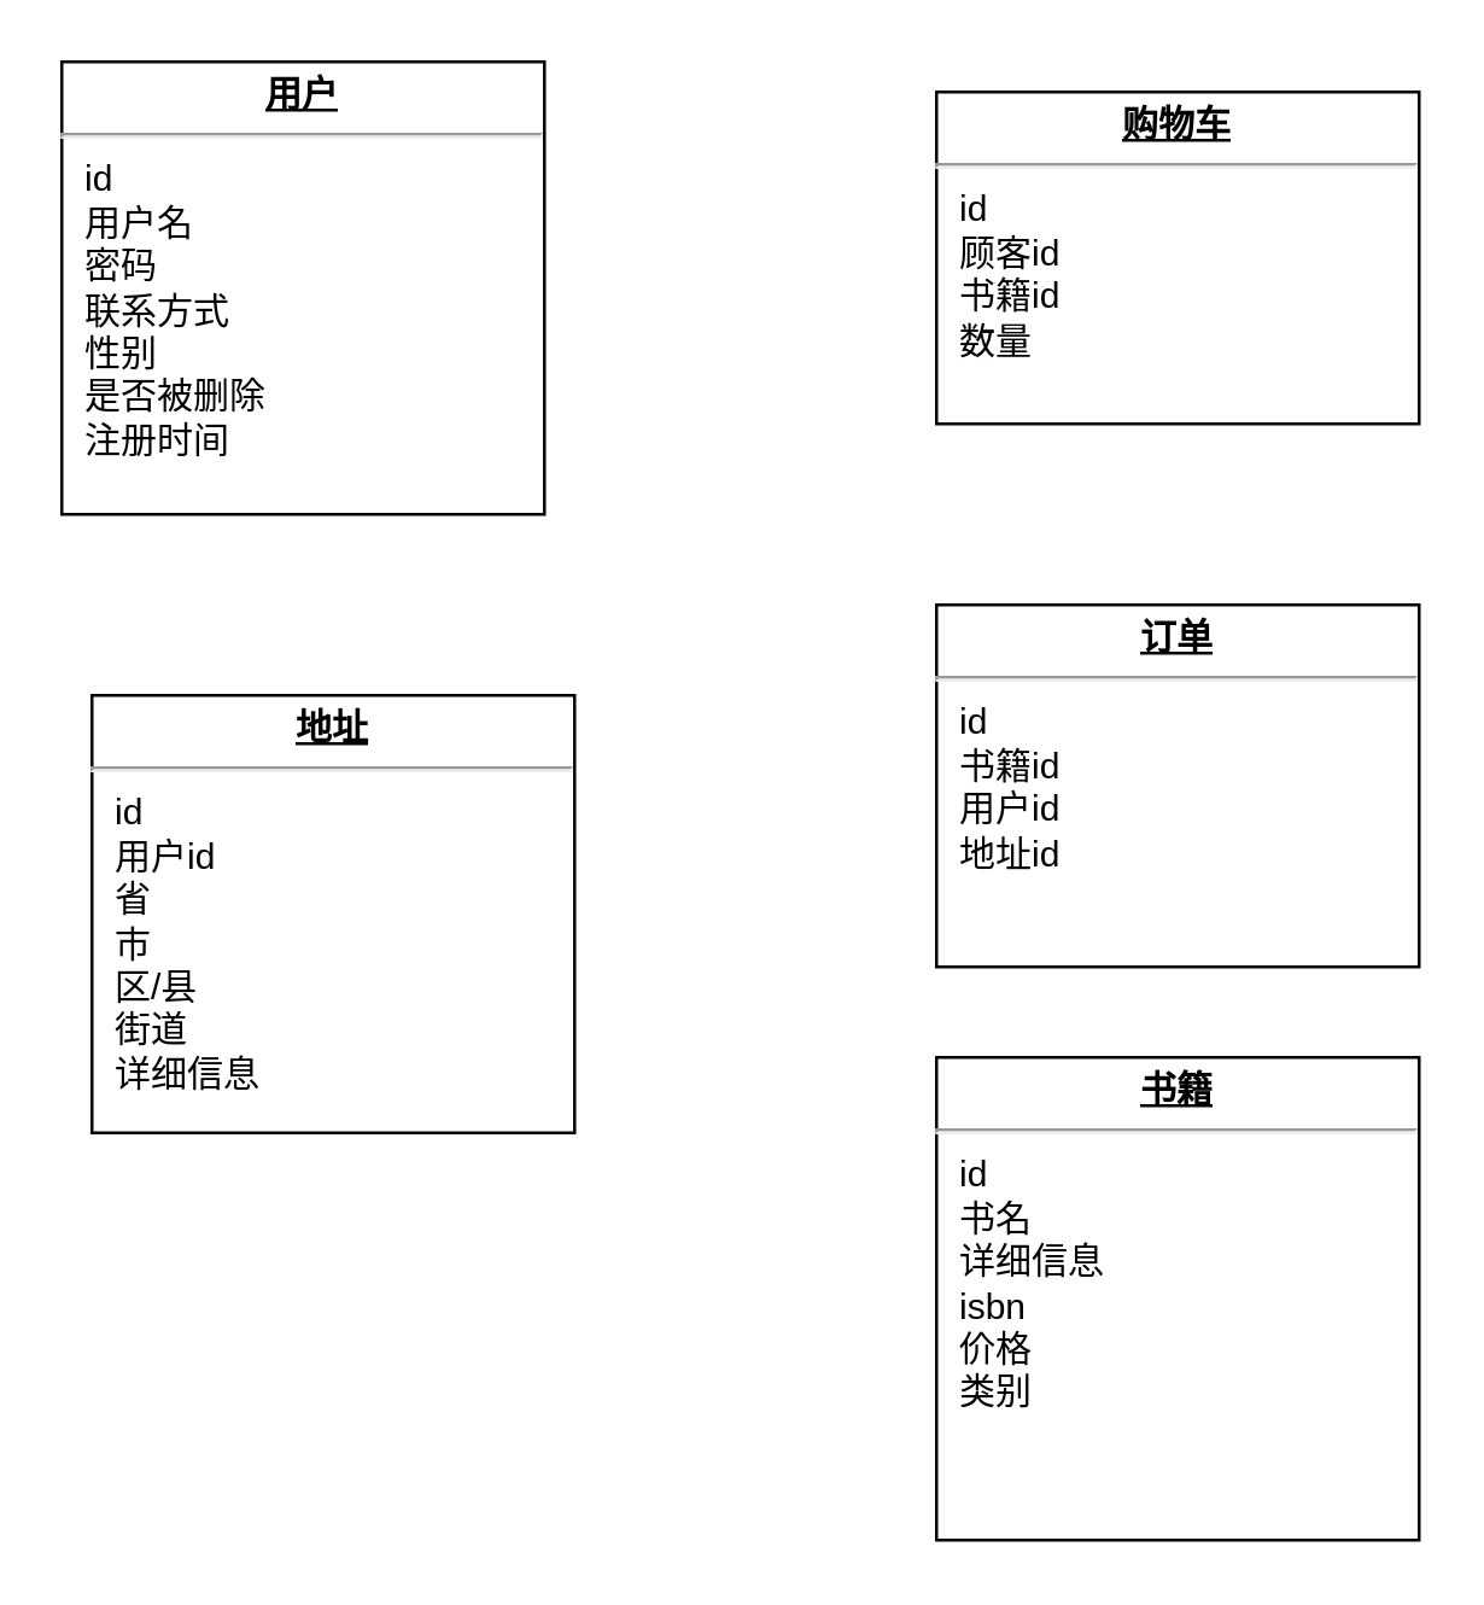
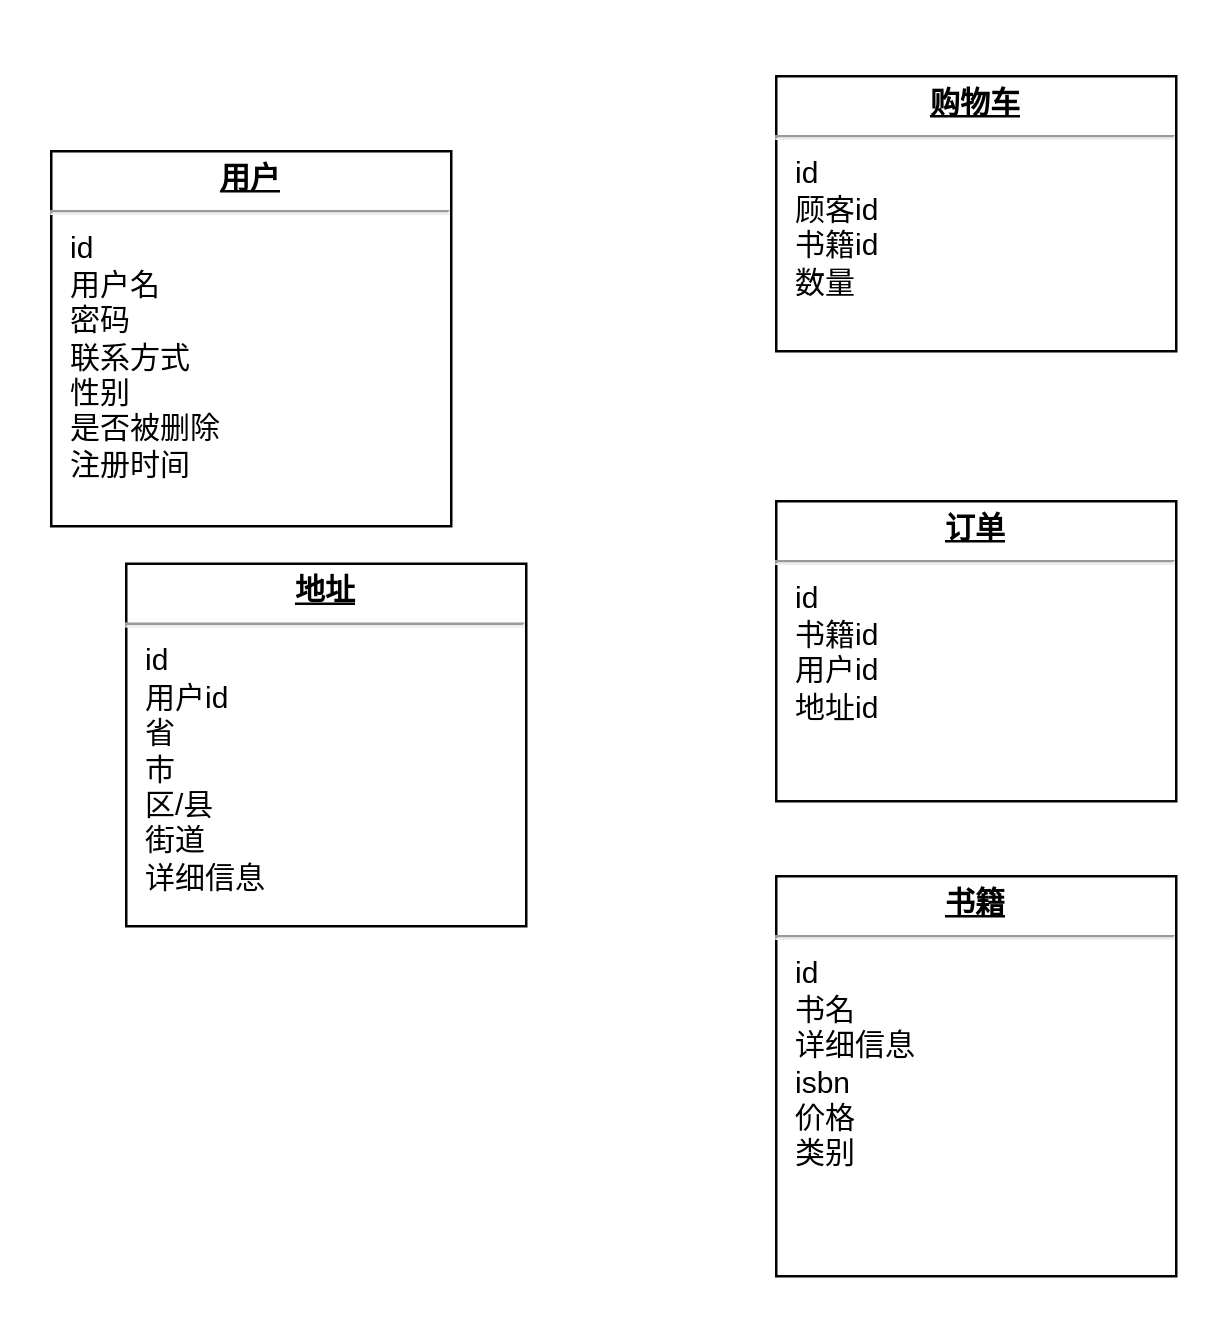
  <mxCell id="0" />
  <mxCell id="1" parent="0" />
- <mxCell id="2" value="&lt;p style=&quot;margin: 0px ; margin-top: 4px ; text-align: center ; text-decoration: underline&quot;&gt;&lt;b&gt;用户&lt;/b&gt;&lt;/p&gt;&lt;hr&gt;&lt;p style=&quot;margin: 0px ; margin-left: 8px&quot;&gt;id&lt;br&gt;用户名&lt;/p&gt;&lt;p style=&quot;margin: 0px ; margin-left: 8px&quot;&gt;密码&lt;/p&gt;&lt;p style=&quot;margin: 0px ; margin-left: 8px&quot;&gt;联系方式&lt;/p&gt;&lt;p style=&quot;margin: 0px ; margin-left: 8px&quot;&gt;性别&lt;/p&gt;&lt;p style=&quot;margin: 0px ; margin-left: 8px&quot;&gt;是否被删除&lt;/p&gt;&lt;p style=&quot;margin: 0px ; margin-left: 8px&quot;&gt;注册时间&lt;/p&gt;" style="verticalAlign=top;align=left;overflow=fill;fontSize=12;fontFamily=Helvetica;html=1;" vertex="1" parent="1"><mxGeometry x="20" y="20" width="160" height="150" as="geometry" /></mxCell>
+ <mxCell id="2" value="&lt;p style=&quot;margin: 0px ; margin-top: 4px ; text-align: center ; text-decoration: underline&quot;&gt;&lt;b&gt;用户&lt;/b&gt;&lt;/p&gt;&lt;hr&gt;&lt;p style=&quot;margin: 0px ; margin-left: 8px&quot;&gt;id&lt;br&gt;用户名&lt;/p&gt;&lt;p style=&quot;margin: 0px ; margin-left: 8px&quot;&gt;密码&lt;/p&gt;&lt;p style=&quot;margin: 0px ; margin-left: 8px&quot;&gt;联系方式&lt;/p&gt;&lt;p style=&quot;margin: 0px ; margin-left: 8px&quot;&gt;性别&lt;/p&gt;&lt;p style=&quot;margin: 0px ; margin-left: 8px&quot;&gt;是否被删除&lt;/p&gt;&lt;p style=&quot;margin: 0px ; margin-left: 8px&quot;&gt;注册时间&lt;/p&gt;" style="verticalAlign=top;align=left;overflow=fill;fontSize=12;fontFamily=Helvetica;html=1;" vertex="1" parent="1"><mxGeometry x="20" y="60" width="160" height="150" as="geometry" /></mxCell>
  <mxCell id="3" value="&lt;p style=&quot;margin: 0px ; margin-top: 4px ; text-align: center ; text-decoration: underline&quot;&gt;&lt;b&gt;书籍&lt;/b&gt;&lt;/p&gt;&lt;hr&gt;&lt;p style=&quot;margin: 0px ; margin-left: 8px&quot;&gt;id&lt;/p&gt;&lt;p style=&quot;margin: 0px ; margin-left: 8px&quot;&gt;书名&lt;/p&gt;&lt;p style=&quot;margin: 0px ; margin-left: 8px&quot;&gt;详细信息&lt;/p&gt;&lt;p style=&quot;margin: 0px ; margin-left: 8px&quot;&gt;isbn&lt;/p&gt;&lt;p style=&quot;margin: 0px ; margin-left: 8px&quot;&gt;价格&lt;/p&gt;&lt;p style=&quot;margin: 0px ; margin-left: 8px&quot;&gt;类别&lt;/p&gt;" style="verticalAlign=top;align=left;overflow=fill;fontSize=12;fontFamily=Helvetica;html=1;" vertex="1" parent="1"><mxGeometry x="310" y="350" width="160" height="160" as="geometry" /></mxCell>
  <mxCell id="4" value="&lt;p style=&quot;margin: 0px ; margin-top: 4px ; text-align: center ; text-decoration: underline&quot;&gt;&lt;b&gt;购物车&lt;/b&gt;&lt;/p&gt;&lt;hr&gt;&lt;p style=&quot;margin: 0px ; margin-left: 8px&quot;&gt;id&lt;/p&gt;&lt;p style=&quot;margin: 0px ; margin-left: 8px&quot;&gt;顾客id&lt;/p&gt;&lt;p style=&quot;margin: 0px ; margin-left: 8px&quot;&gt;书籍id&lt;/p&gt;&lt;p style=&quot;margin: 0px ; margin-left: 8px&quot;&gt;数量&lt;/p&gt;" style="verticalAlign=top;align=left;overflow=fill;fontSize=12;fontFamily=Helvetica;html=1;" vertex="1" parent="1"><mxGeometry x="310" y="30" width="160" height="110" as="geometry" /></mxCell>
  <mxCell id="5" value="&lt;p style=&quot;margin: 0px ; margin-top: 4px ; text-align: center ; text-decoration: underline&quot;&gt;&lt;b&gt;订单&lt;/b&gt;&lt;/p&gt;&lt;hr&gt;&lt;p style=&quot;margin: 0px ; margin-left: 8px&quot;&gt;id&lt;/p&gt;&lt;p style=&quot;margin: 0px ; margin-left: 8px&quot;&gt;书籍id&lt;/p&gt;&lt;p style=&quot;margin: 0px ; margin-left: 8px&quot;&gt;用户id&lt;/p&gt;&lt;p style=&quot;margin: 0px ; margin-left: 8px&quot;&gt;地址id&lt;/p&gt;" style="verticalAlign=top;align=left;overflow=fill;fontSize=12;fontFamily=Helvetica;html=1;" vertex="1" parent="1"><mxGeometry x="310" y="200" width="160" height="120" as="geometry" /></mxCell>
- <mxCell id="6" value="&lt;p style=&quot;margin: 0px ; margin-top: 4px ; text-align: center ; text-decoration: underline&quot;&gt;&lt;b&gt;地址&lt;/b&gt;&lt;/p&gt;&lt;hr&gt;&lt;p style=&quot;margin: 0px ; margin-left: 8px&quot;&gt;id&lt;/p&gt;&lt;p style=&quot;margin: 0px ; margin-left: 8px&quot;&gt;用户id&lt;/p&gt;&lt;p style=&quot;margin: 0px ; margin-left: 8px&quot;&gt;省&lt;/p&gt;&lt;p style=&quot;margin: 0px ; margin-left: 8px&quot;&gt;市&lt;/p&gt;&lt;p style=&quot;margin: 0px ; margin-left: 8px&quot;&gt;区/县&lt;/p&gt;&lt;p style=&quot;margin: 0px ; margin-left: 8px&quot;&gt;街道&lt;/p&gt;&lt;p style=&quot;margin: 0px ; margin-left: 8px&quot;&gt;详细信息&lt;/p&gt;" style="verticalAlign=top;align=left;overflow=fill;fontSize=12;fontFamily=Helvetica;html=1;" vertex="1" parent="1"><mxGeometry x="30" y="230" width="160" height="145" as="geometry" /></mxCell>
+ <mxCell id="6" value="&lt;p style=&quot;margin: 0px ; margin-top: 4px ; text-align: center ; text-decoration: underline&quot;&gt;&lt;b&gt;地址&lt;/b&gt;&lt;/p&gt;&lt;hr&gt;&lt;p style=&quot;margin: 0px ; margin-left: 8px&quot;&gt;id&lt;/p&gt;&lt;p style=&quot;margin: 0px ; margin-left: 8px&quot;&gt;用户id&lt;/p&gt;&lt;p style=&quot;margin: 0px ; margin-left: 8px&quot;&gt;省&lt;/p&gt;&lt;p style=&quot;margin: 0px ; margin-left: 8px&quot;&gt;市&lt;/p&gt;&lt;p style=&quot;margin: 0px ; margin-left: 8px&quot;&gt;区/县&lt;/p&gt;&lt;p style=&quot;margin: 0px ; margin-left: 8px&quot;&gt;街道&lt;/p&gt;&lt;p style=&quot;margin: 0px ; margin-left: 8px&quot;&gt;详细信息&lt;/p&gt;" style="verticalAlign=top;align=left;overflow=fill;fontSize=12;fontFamily=Helvetica;html=1;" vertex="1" parent="1"><mxGeometry x="50" y="225" width="160" height="145" as="geometry" /></mxCell>
